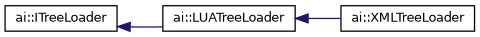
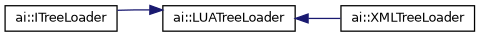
  digraph {
    rankdir=LR
    node [color=black fillcolor=white fontname=Helvetica fontsize=10 shape=record style=filled]
    edge [color=midnightblue dir=back fontname=Helvetica fontsize=10 labelfontname=Helvetica labelfontsize=10 style=solid]
    n1 [height=0.2 label="ai::ITreeLoader" width=0.4]
    n2 [height=0.2 label="ai::LUATreeLoader" width=0.4]
    n3 [height=0.2 label="ai::XMLTreeLoader" width=0.4]
-   n1 -> n2
+   n2 -> n1
    n2 -> n3
  }
